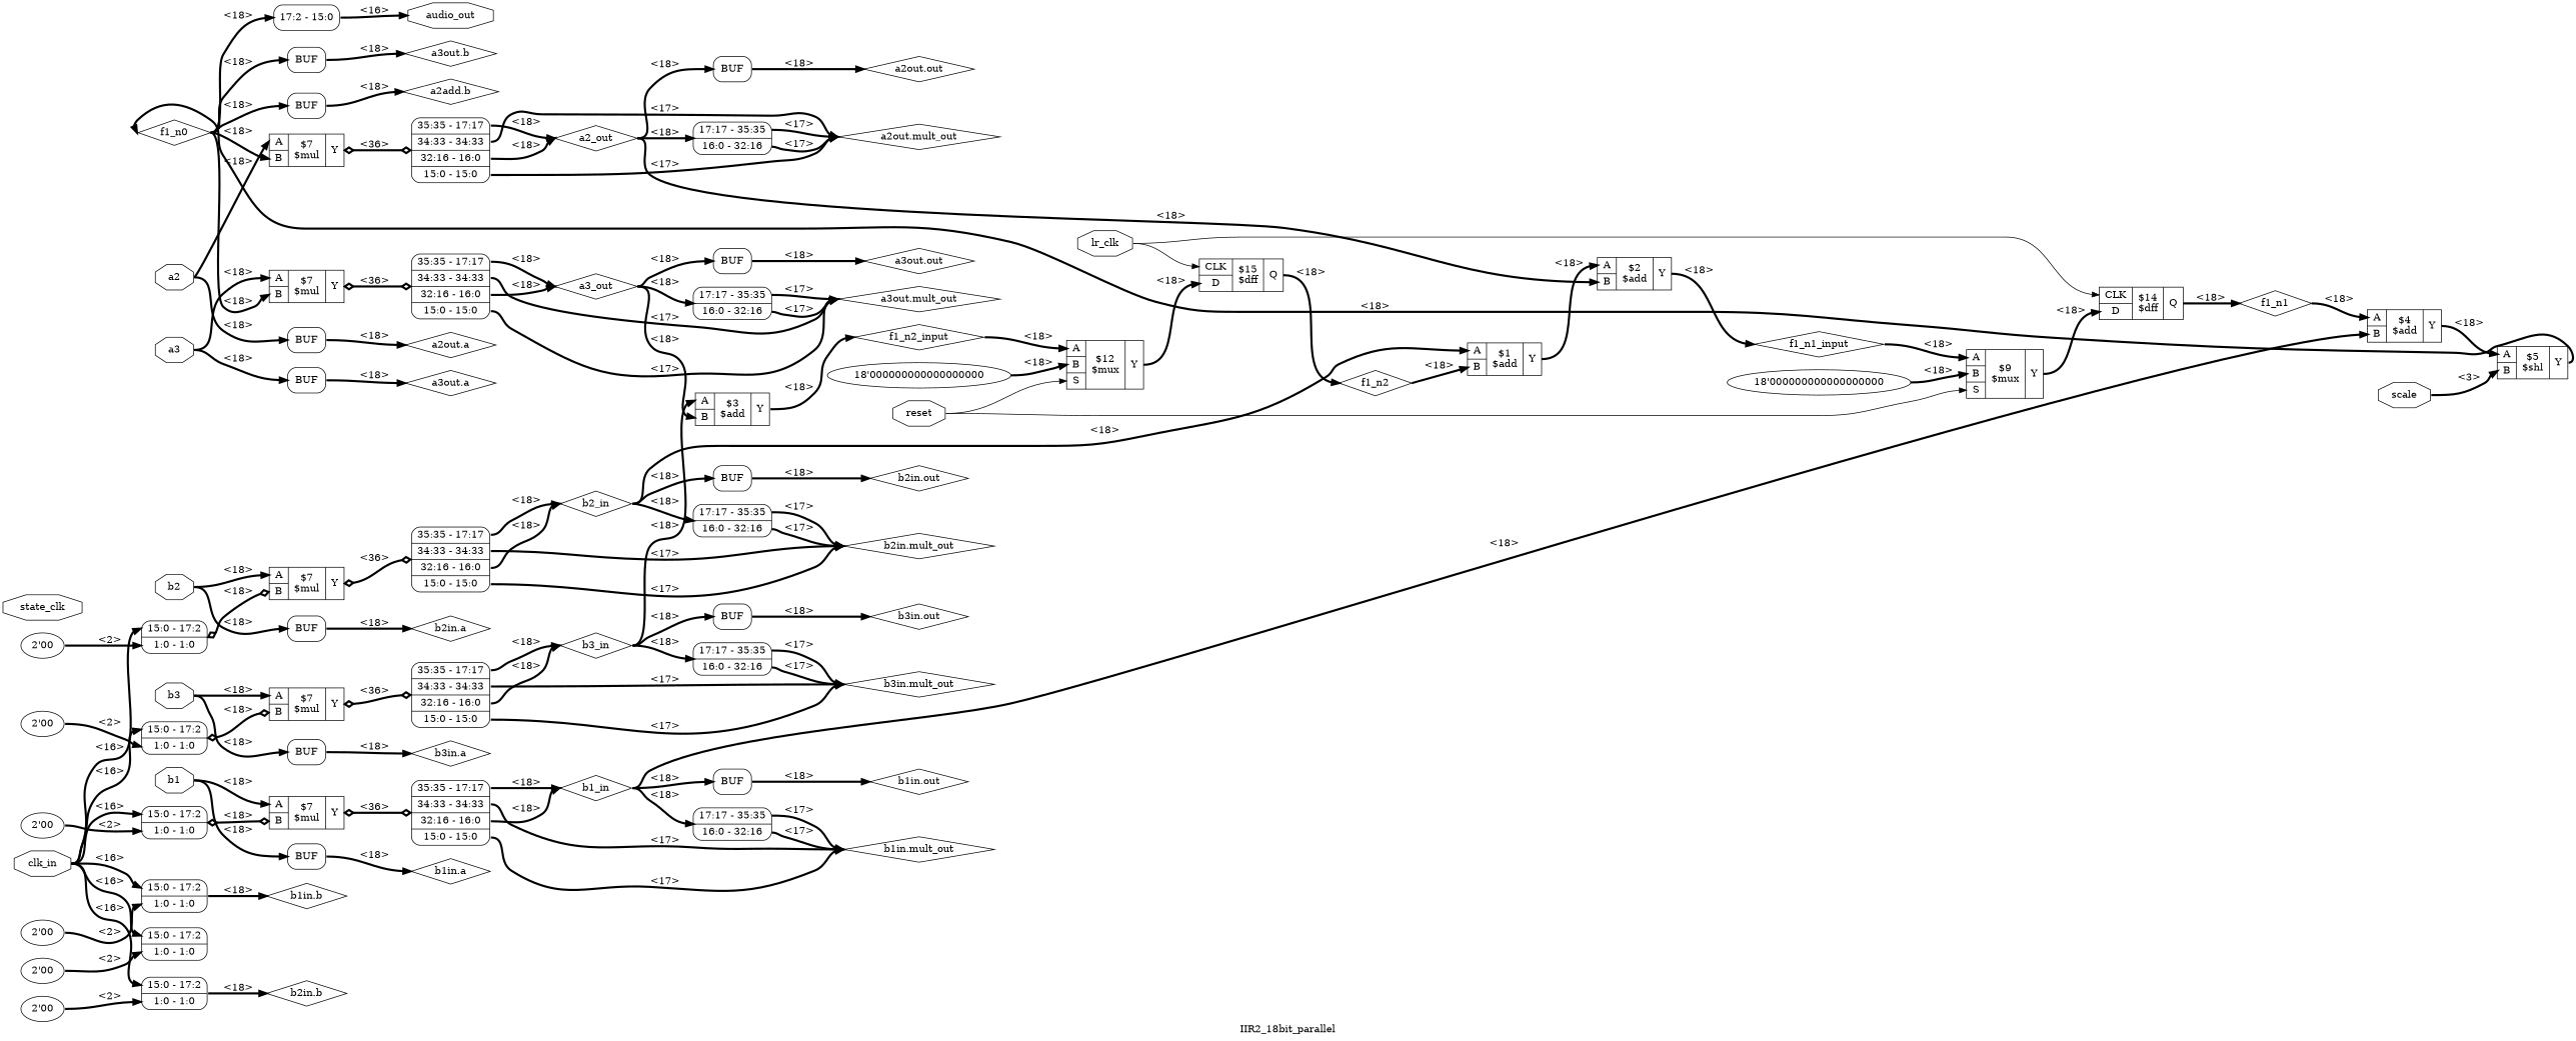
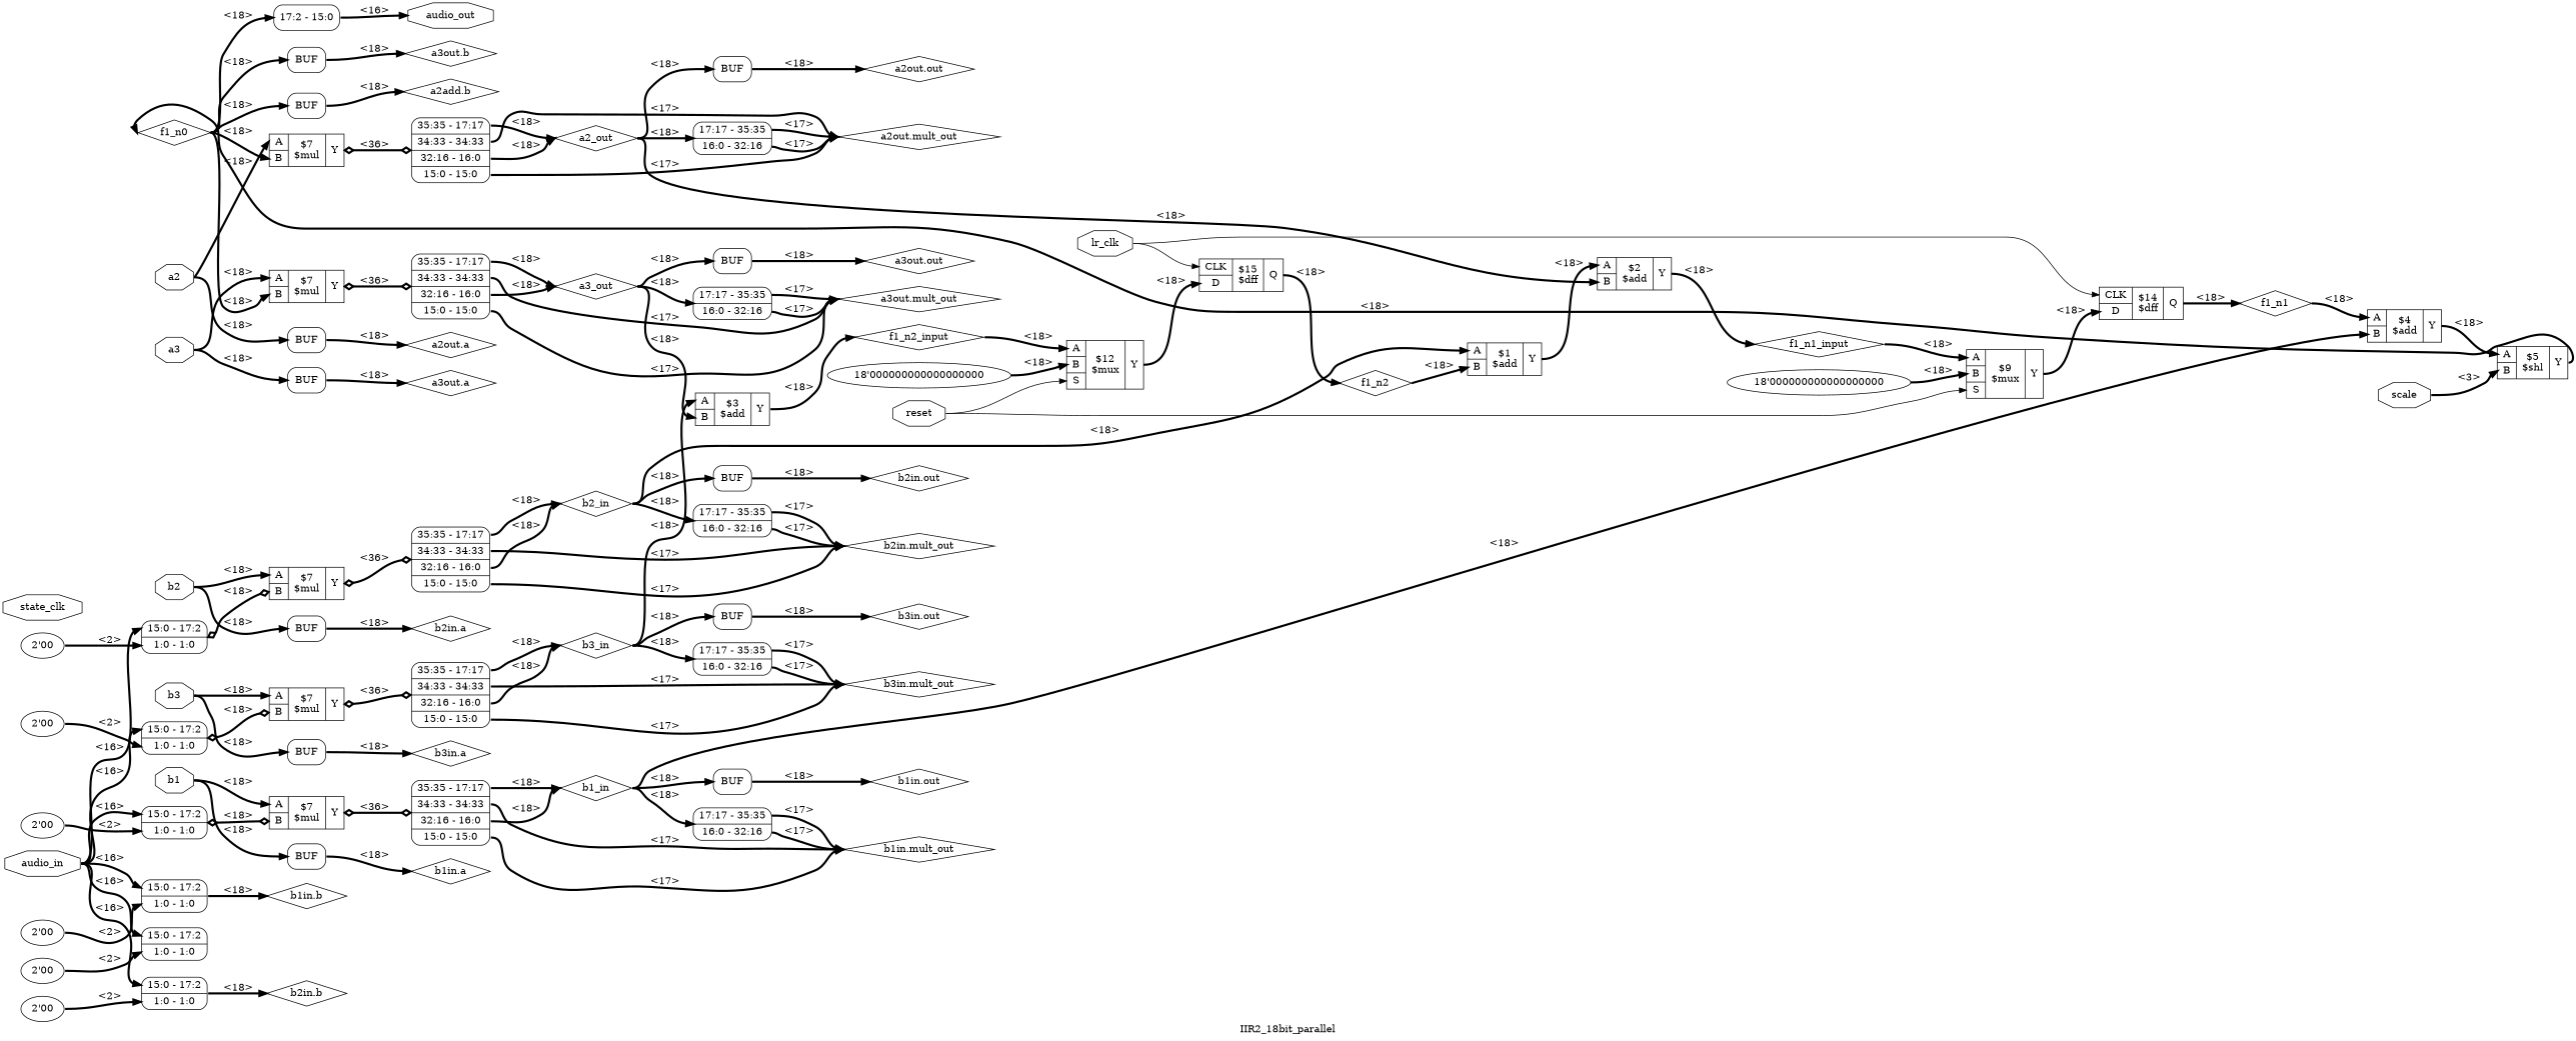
  digraph {
    label=IIR2_18bit_parallel
    rankdir=LR
    remincross=true
    node [shape=record]
    edge [color=black headport=w style="setlinewidth(3)" tailport=e]
    n1 [color=black fontcolor=black label=audio_out shape=octagon]
-   n2 [color=black fontcolor=black label=clk_in shape=octagon]
+   n2 [color=black fontcolor=black label=audio_in shape=octagon]
    n3 [label="<s1> 15:0 - 17:2 |<s0> 1:0 - 1:0 " style=rounded]
    n4 [label="<s1> 15:0 - 17:2 |<s0> 1:0 - 1:0 " style=rounded]
    n5 [label="<s1> 15:0 - 17:2 |<s0> 1:0 - 1:0 " style=rounded]
    n6 [label="<s1> 15:0 - 17:2 |<s0> 1:0 - 1:0 " style=rounded]
    n7 [label="<s1> 15:0 - 17:2 |<s0> 1:0 - 1:0 " style=rounded]
    n8 [label="<s1> 15:0 - 17:2 |<s0> 1:0 - 1:0 " style=rounded]
    n9 [label="{{<p47> A|<p48> B}|$7\n$mul|{<p49> Y}}"]
    n10 [label="{{<p47> A|<p48> B}|$7\n$mul|{<p49> Y}}"]
    n11 [label="{{<p47> A|<p48> B}|$7\n$mul|{<p49> Y}}"]
    n12 [color=black fontcolor=black label="b1in.b" shape=diamond]
    n13 [color=black fontcolor=black label="b2in.b" shape=diamond]
    n14 [color=black fontcolor=black label=scale shape=octagon]
    n15 [label="{{<p47> A|<p48> B}|$5\n$shl|{<p49> Y}}"]
    n16 [color=black fontcolor=black label=f1_n0 shape=diamond]
    n17 [color=black fontcolor=black label=b1 shape=octagon]
    n18 [label=BUF shape=box style=rounded]
    n19 [label="<s3> 35:35 - 17:17 |<s2> 34:33 - 34:33 |<s1> 32:16 - 16:0 |<s0> 15:0 - 15:0 " style=rounded]
    n20 [color=black fontcolor=black label="b1in.a" shape=diamond]
    n21 [color=black fontcolor=black label=b2 shape=octagon]
    n22 [label=BUF shape=box style=rounded]
    n23 [label="<s3> 35:35 - 17:17 |<s2> 34:33 - 34:33 |<s1> 32:16 - 16:0 |<s0> 15:0 - 15:0 " style=rounded]
    n24 [color=black fontcolor=black label="b2in.a" shape=diamond]
    n25 [color=black fontcolor=black label=b3 shape=octagon]
    n26 [label=BUF shape=box style=rounded]
    n27 [label="<s3> 35:35 - 17:17 |<s2> 34:33 - 34:33 |<s1> 32:16 - 16:0 |<s0> 15:0 - 15:0 " style=rounded]
    n28 [color=black fontcolor=black label="b3in.a" shape=diamond]
    n29 [color=black fontcolor=black label=a2 shape=octagon]
    n30 [label="{{<p47> A|<p48> B}|$7\n$mul|{<p49> Y}}"]
    n31 [label=BUF shape=box style=rounded]
    n32 [label="<s3> 35:35 - 17:17 |<s2> 34:33 - 34:33 |<s1> 32:16 - 16:0 |<s0> 15:0 - 15:0 " style=rounded]
    n33 [color=black fontcolor=black label="a2out.a" shape=diamond]
    n34 [color=black fontcolor=black label=a3 shape=octagon]
    n35 [label="{{<p47> A|<p48> B}|$7\n$mul|{<p49> Y}}"]
    n36 [label=BUF shape=box style=rounded]
    n37 [label="<s3> 35:35 - 17:17 |<s2> 34:33 - 34:33 |<s1> 32:16 - 16:0 |<s0> 15:0 - 15:0 " style=rounded]
    n38 [color=black fontcolor=black label="a3out.a" shape=diamond]
    n39 [color=black fontcolor=black label=state_clk shape=octagon]
    n40 [color=black fontcolor=black label=lr_clk shape=octagon]
    n41 [label="{{<p58> CLK|<p59> D}|$14\n$dff|{<p60> Q}}"]
    n42 [label="{{<p58> CLK|<p59> D}|$15\n$dff|{<p60> Q}}"]
    n43 [color=black fontcolor=black label=f1_n1 shape=diamond]
    n44 [color=black fontcolor=black label=f1_n2 shape=diamond]
    n45 [color=black fontcolor=black label=reset shape=octagon]
    n46 [label="{{<p47> A|<p48> B|<p55> S}|$9\n$mux|{<p49> Y}}"]
    n47 [label="{{<p47> A|<p48> B|<p55> S}|$12\n$mux|{<p49> Y}}"]
    n48 [color=black fontcolor=black label=b1_in shape=diamond]
    n49 [label="{{<p47> A|<p48> B}|$4\n$add|{<p49> Y}}"]
    n50 [label=BUF shape=box style=rounded]
    n51 [label="<s1> 17:17 - 35:35 |<s0> 16:0 - 32:16 " style=rounded]
    n52 [color=black fontcolor=black label="b1in.out" shape=diamond]
    n53 [color=black fontcolor=black label="b1in.mult_out" shape=diamond]
    n54 [color=black fontcolor=black label=b2_in shape=diamond]
    n55 [label="{{<p47> A|<p48> B}|$1\n$add|{<p49> Y}}"]
    n56 [label=BUF shape=box style=rounded]
    n57 [label="<s1> 17:17 - 35:35 |<s0> 16:0 - 32:16 " style=rounded]
    n58 [label="{{<p47> A|<p48> B}|$2\n$add|{<p49> Y}}"]
    n59 [color=black fontcolor=black label="b2in.out" shape=diamond]
    n60 [color=black fontcolor=black label="b2in.mult_out" shape=diamond]
    n61 [color=black fontcolor=black label=b3_in shape=diamond]
    n62 [label="{{<p47> A|<p48> B}|$3\n$add|{<p49> Y}}"]
    n63 [label=BUF shape=box style=rounded]
    n64 [label="<s1> 17:17 - 35:35 |<s0> 16:0 - 32:16 " style=rounded]
    n65 [color=black fontcolor=black label=f1_n2_input shape=diamond]
    n66 [color=black fontcolor=black label="b3in.out" shape=diamond]
    n67 [color=black fontcolor=black label="b3in.mult_out" shape=diamond]
    n68 [color=black fontcolor=black label=a2_out shape=diamond]
    n69 [label=BUF shape=box style=rounded]
    n70 [label="<s1> 17:17 - 35:35 |<s0> 16:0 - 32:16 " style=rounded]
    n71 [color=black fontcolor=black label=f1_n1_input shape=diamond]
    n72 [color=black fontcolor=black label="a2out.out" shape=diamond]
    n73 [color=black fontcolor=black label="a2out.mult_out" shape=diamond]
    n74 [color=black fontcolor=black label=a3_out shape=diamond]
    n75 [label=BUF shape=box style=rounded]
    n76 [label="<s1> 17:17 - 35:35 |<s0> 16:0 - 32:16 " style=rounded]
    n77 [color=black fontcolor=black label="a3out.out" shape=diamond]
    n78 [color=black fontcolor=black label="a3out.mult_out" shape=diamond]
    n79 [label="<s0> 17:2 - 15:0 " style=rounded]
    n80 [label=BUF shape=box style=rounded]
    n81 [label=BUF shape=box style=rounded]
    n82 [color=black fontcolor=black label="a2add.b" shape=diamond]
    n83 [color=black fontcolor=black label="a3out.b" shape=diamond]
    n84 [label="18'000000000000000000" shape=""]
    n85 [label="18'000000000000000000" shape=""]
    n86 [label="2'00" shape=""]
    n87 [label="2'00" shape=""]
    n88 [label="2'00" shape=""]
    n89 [label="2'00" shape=""]
    n90 [label="2'00" shape=""]
    n91 [label="2'00" shape=""]
    n2 -> n3 [headport="s1:w" label="<16>"]
    n2 -> n4 [headport="s1:w" label="<16>"]
    n2 -> n5 [headport="s1:w" label="<16>"]
    n2 -> n6 [headport="s1:w" label="<16>"]
    n2 -> n7 [headport="s1:w" label="<16>"]
    n2 -> n8 [headport="s1:w" label="<16>"]
    n3 -> n9 [arrowhead=odiamond arrowtail=odiamond dir=both headport="p48:w" label="<18>"]
    n4 -> n10 [arrowhead=odiamond arrowtail=odiamond dir=both headport="p48:w" label="<18>"]
    n5 -> n11 [arrowhead=odiamond arrowtail=odiamond dir=both headport="p48:w" label="<18>"]
    n6 -> n12 [label="<18>"]
    n7 -> n13 [label="<18>"]
    n9 -> n19 [arrowhead=odiamond arrowtail=odiamond dir=both label="<36>" tailport="p49:e"]
    n10 -> n23 [arrowhead=odiamond arrowtail=odiamond dir=both label="<36>" tailport="p49:e"]
    n11 -> n27 [arrowhead=odiamond arrowtail=odiamond dir=both label="<36>" tailport="p49:e"]
    n14 -> n15 [headport="p48:w" label="<3>"]
    n15 -> n16 [label="<18>" tailport="p49:e"]
    n16 -> n30 [headport="p48:w" label="<18>"]
    n16 -> n35 [headport="p48:w" label="<18>"]
    n16 -> n79 [headport="s0:w" label="<18>"]
    n16 -> n80 [headport="w:w" label="<18>"]
    n16 -> n81 [headport="w:w" label="<18>"]
    n17 -> n9 [headport="p47:w" label="<18>"]
    n17 -> n18 [headport="w:w" label="<18>"]
    n18 -> n20 [label="<18>" tailport="e:e"]
    n19 -> n48 [label="<18>" tailport="s1:e"]
    n19 -> n48 [label="<18>" tailport="s3:e"]
    n19 -> n53 [label="<17>" tailport="s0:e"]
    n19 -> n53 [label="<17>" tailport="s2:e"]
    n21 -> n10 [headport="p47:w" label="<18>"]
    n21 -> n22 [headport="w:w" label="<18>"]
    n22 -> n24 [label="<18>" tailport="e:e"]
    n23 -> n54 [label="<18>" tailport="s1:e"]
    n23 -> n54 [label="<18>" tailport="s3:e"]
    n23 -> n60 [label="<17>" tailport="s0:e"]
    n23 -> n60 [label="<17>" tailport="s2:e"]
    n25 -> n11 [headport="p47:w" label="<18>"]
    n25 -> n26 [headport="w:w" label="<18>"]
    n26 -> n28 [label="<18>" tailport="e:e"]
    n27 -> n61 [label="<18>" tailport="s1:e"]
    n27 -> n61 [label="<18>" tailport="s3:e"]
    n27 -> n67 [label="<17>" tailport="s0:e"]
    n27 -> n67 [label="<17>" tailport="s2:e"]
    n29 -> n30 [headport="p47:w" label="<18>"]
    n29 -> n31 [headport="w:w" label="<18>"]
    n30 -> n32 [arrowhead=odiamond arrowtail=odiamond dir=both label="<36>" tailport="p49:e"]
    n31 -> n33 [label="<18>" tailport="e:e"]
    n32 -> n68 [label="<18>" tailport="s1:e"]
    n32 -> n68 [label="<18>" tailport="s3:e"]
    n32 -> n73 [label="<17>" tailport="s0:e"]
    n32 -> n73 [label="<17>" tailport="s2:e"]
    n34 -> n35 [headport="p47:w" label="<18>"]
    n34 -> n36 [headport="w:w" label="<18>"]
    n35 -> n37 [arrowhead=odiamond arrowtail=odiamond dir=both label="<36>" tailport="p49:e"]
    n36 -> n38 [label="<18>" tailport="e:e"]
    n37 -> n74 [label="<18>" tailport="s1:e"]
    n37 -> n74 [label="<18>" tailport="s3:e"]
    n37 -> n78 [label="<17>" tailport="s0:e"]
    n37 -> n78 [label="<17>" tailport="s2:e"]
    n40 -> n41 [headport="p58:w" style=""]
    n40 -> n42 [headport="p58:w" style=""]
    n41 -> n43 [label="<18>" tailport="p60:e"]
    n42 -> n44 [label="<18>" tailport="p60:e"]
    n43 -> n49 [headport="p47:w" label="<18>"]
    n44 -> n55 [headport="p48:w" label="<18>"]
    n45 -> n46 [headport="p55:w" style=""]
    n45 -> n47 [headport="p55:w" style=""]
    n46 -> n41 [headport="p59:w" label="<18>" tailport="p49:e"]
    n47 -> n42 [headport="p59:w" label="<18>" tailport="p49:e"]
    n48 -> n49 [headport="p48:w" label="<18>"]
    n48 -> n50 [headport="w:w" label="<18>"]
    n48 -> n51 [label="<18>"]
    n49 -> n15 [headport="p47:w" label="<18>" tailport="p49:e"]
    n50 -> n52 [label="<18>" tailport="e:e"]
    n51 -> n53 [label="<17>" tailport="s0:e"]
    n51 -> n53 [label="<17>" tailport="s1:e"]
    n54 -> n55 [headport="p47:w" label="<18>"]
    n54 -> n56 [headport="w:w" label="<18>"]
    n54 -> n57 [label="<18>"]
    n55 -> n58 [headport="p47:w" label="<18>" tailport="p49:e"]
    n56 -> n59 [label="<18>" tailport="e:e"]
    n57 -> n60 [label="<17>" tailport="s0:e"]
    n57 -> n60 [label="<17>" tailport="s1:e"]
    n58 -> n71 [label="<18>" tailport="p49:e"]
    n61 -> n62 [headport="p47:w" label="<18>"]
    n61 -> n63 [headport="w:w" label="<18>"]
    n61 -> n64 [label="<18>"]
    n62 -> n65 [label="<18>" tailport="p49:e"]
    n63 -> n66 [label="<18>" tailport="e:e"]
    n64 -> n67 [label="<17>" tailport="s0:e"]
    n64 -> n67 [label="<17>" tailport="s1:e"]
    n65 -> n47 [headport="p47:w" label="<18>"]
    n68 -> n58 [headport="p48:w" label="<18>"]
    n68 -> n69 [headport="w:w" label="<18>"]
    n68 -> n70 [label="<18>"]
    n69 -> n72 [label="<18>" tailport="e:e"]
    n70 -> n73 [label="<17>" tailport="s0:e"]
    n70 -> n73 [label="<17>" tailport="s1:e"]
    n71 -> n46 [headport="p47:w" label="<18>"]
    n74 -> n62 [headport="p48:w" label="<18>"]
    n74 -> n75 [headport="w:w" label="<18>"]
    n74 -> n76 [label="<18>"]
    n75 -> n77 [label="<18>" tailport="e:e"]
    n76 -> n78 [label="<17>" tailport="s0:e"]
    n76 -> n78 [label="<17>" tailport="s1:e"]
    n79 -> n1 [label="<16>"]
    n80 -> n82 [label="<18>" tailport="e:e"]
    n81 -> n83 [label="<18>" tailport="e:e"]
    n84 -> n46 [headport="p48:w" label="<18>"]
    n85 -> n47 [headport="p48:w" label="<18>"]
    n86 -> n3 [headport="s0:w" label="<2>"]
    n87 -> n4 [headport="s0:w" label="<2>"]
    n88 -> n5 [headport="s0:w" label="<2>"]
    n89 -> n6 [headport="s0:w" label="<2>"]
    n90 -> n7 [headport="s0:w" label="<2>"]
    n91 -> n8 [headport="s0:w" label="<2>"]
  }
